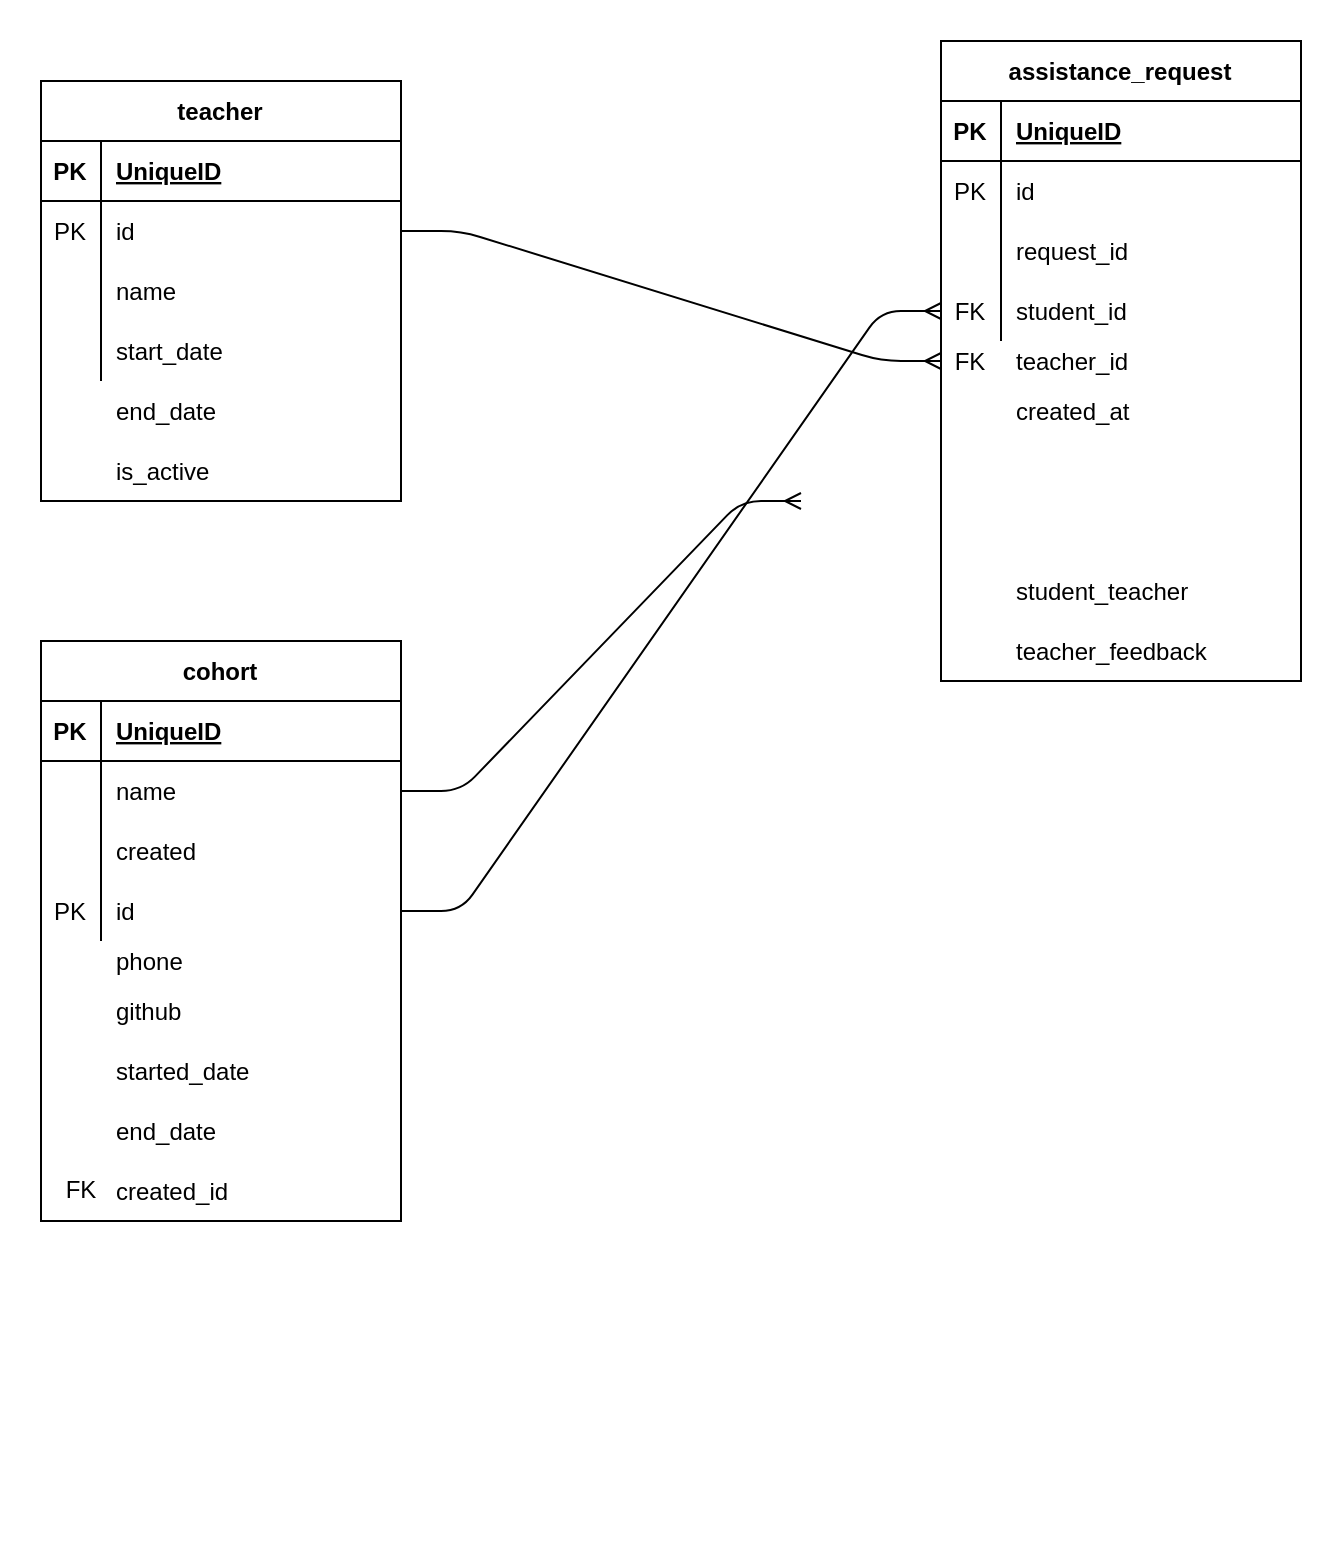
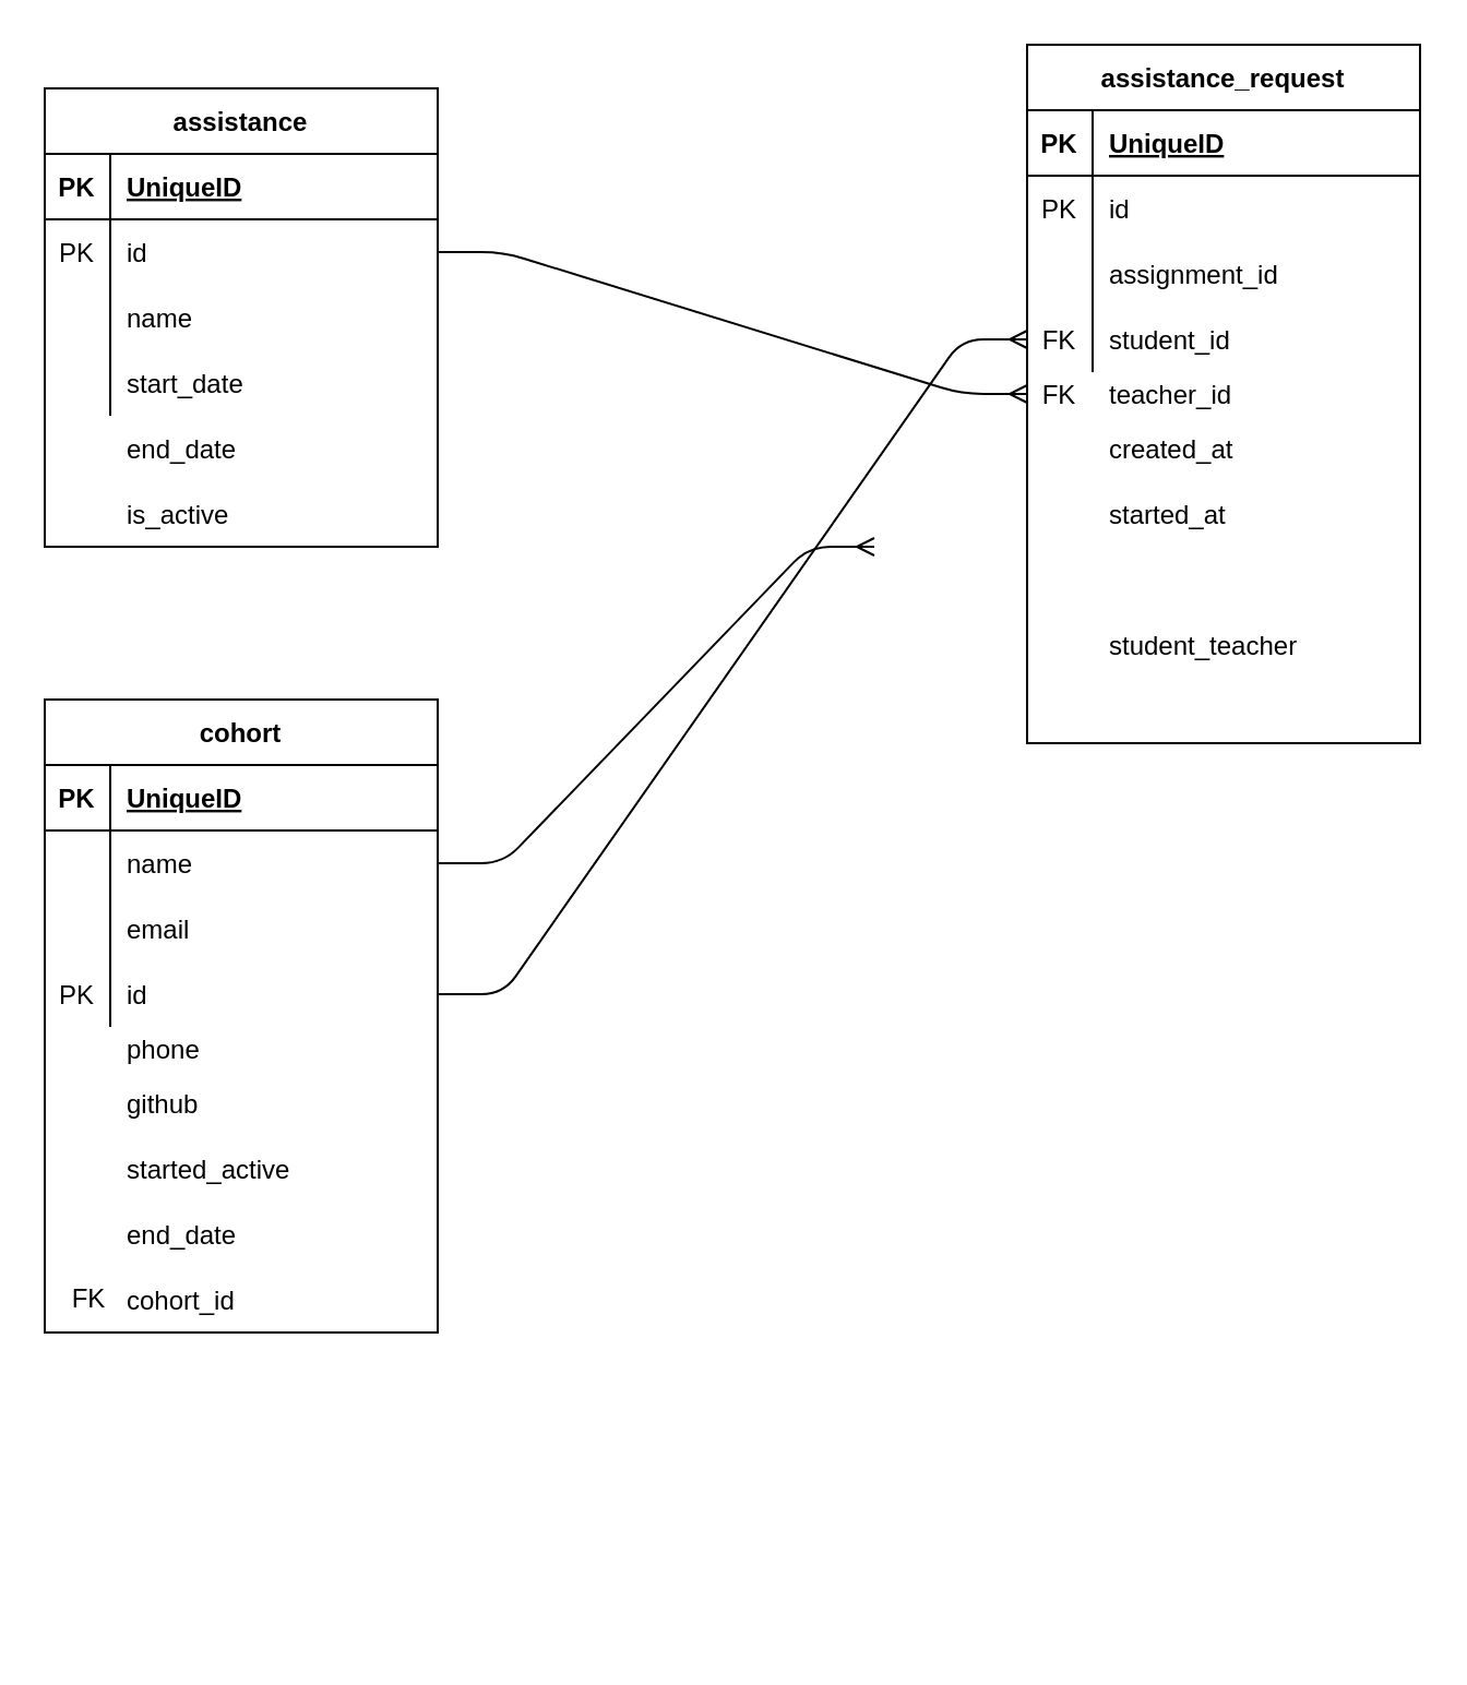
  <mxCell id="0" />
  <mxCell id="1" parent="0" />
  <mxCell id="2" value="" style="group" vertex="1" connectable="0" parent="1"><mxGeometry x="20" y="40" width="180" height="210" as="geometry" /></mxCell>
  <mxCell id="3" value="is_active" style="shape=partialRectangle;connectable=0;fillColor=none;top=0;left=0;bottom=0;right=0;align=left;spacingLeft=6;overflow=hidden;" vertex="1" parent="2"><mxGeometry x="30" y="180" width="150" height="30" as="geometry" /></mxCell>
  <mxCell id="4" value="" style="group" vertex="1" connectable="0" parent="2"><mxGeometry width="180" height="210" as="geometry" /></mxCell>
- <mxCell id="5" value="teacher" style="shape=table;startSize=30;container=1;collapsible=1;childLayout=tableLayout;fixedRows=1;rowLines=0;fontStyle=1;align=center;resizeLast=1;" vertex="1" parent="4"><mxGeometry width="180" height="210" as="geometry" /></mxCell>
+ <mxCell id="5" value="assistance" style="shape=table;startSize=30;container=1;collapsible=1;childLayout=tableLayout;fixedRows=1;rowLines=0;fontStyle=1;align=center;resizeLast=1;" vertex="1" parent="4"><mxGeometry width="180" height="210" as="geometry" /></mxCell>
  <mxCell id="6" value="" style="shape=partialRectangle;collapsible=0;dropTarget=0;pointerEvents=0;fillColor=none;top=0;left=0;bottom=1;right=0;points=[[0,0.5],[1,0.5]];portConstraint=eastwest;" vertex="1" parent="5"><mxGeometry y="30" width="180" height="30" as="geometry" /></mxCell>
  <mxCell id="7" value="PK" style="shape=partialRectangle;connectable=0;fillColor=none;top=0;left=0;bottom=0;right=0;fontStyle=1;overflow=hidden;" vertex="1" parent="6"><mxGeometry width="30" height="30" as="geometry" /></mxCell>
  <mxCell id="8" value="UniqueID" style="shape=partialRectangle;connectable=0;fillColor=none;top=0;left=0;bottom=0;right=0;align=left;spacingLeft=6;fontStyle=5;overflow=hidden;" vertex="1" parent="6"><mxGeometry x="30" width="150" height="30" as="geometry" /></mxCell>
  <mxCell id="9" value="" style="shape=partialRectangle;collapsible=0;dropTarget=0;pointerEvents=0;fillColor=none;top=0;left=0;bottom=0;right=0;points=[[0,0.5],[1,0.5]];portConstraint=eastwest;" vertex="1" parent="5"><mxGeometry y="60" width="180" height="30" as="geometry" /></mxCell>
  <mxCell id="10" value="PK" style="shape=partialRectangle;connectable=0;fillColor=none;top=0;left=0;bottom=0;right=0;editable=1;overflow=hidden;" vertex="1" parent="9"><mxGeometry width="30" height="30" as="geometry" /></mxCell>
  <mxCell id="11" value="id" style="shape=partialRectangle;connectable=0;fillColor=none;top=0;left=0;bottom=0;right=0;align=left;spacingLeft=6;overflow=hidden;" vertex="1" parent="9"><mxGeometry x="30" width="150" height="30" as="geometry" /></mxCell>
  <mxCell id="12" value="" style="shape=partialRectangle;collapsible=0;dropTarget=0;pointerEvents=0;fillColor=none;top=0;left=0;bottom=0;right=0;points=[[0,0.5],[1,0.5]];portConstraint=eastwest;" vertex="1" parent="5"><mxGeometry y="90" width="180" height="30" as="geometry" /></mxCell>
  <mxCell id="13" value="" style="shape=partialRectangle;connectable=0;fillColor=none;top=0;left=0;bottom=0;right=0;editable=1;overflow=hidden;" vertex="1" parent="12"><mxGeometry width="30" height="30" as="geometry" /></mxCell>
  <mxCell id="14" value="name" style="shape=partialRectangle;connectable=0;fillColor=none;top=0;left=0;bottom=0;right=0;align=left;spacingLeft=6;overflow=hidden;" vertex="1" parent="12"><mxGeometry x="30" width="150" height="30" as="geometry" /></mxCell>
  <mxCell id="15" value="" style="shape=partialRectangle;collapsible=0;dropTarget=0;pointerEvents=0;fillColor=none;top=0;left=0;bottom=0;right=0;points=[[0,0.5],[1,0.5]];portConstraint=eastwest;" vertex="1" parent="5"><mxGeometry y="120" width="180" height="30" as="geometry" /></mxCell>
  <mxCell id="16" value="" style="shape=partialRectangle;connectable=0;fillColor=none;top=0;left=0;bottom=0;right=0;editable=1;overflow=hidden;" vertex="1" parent="15"><mxGeometry width="30" height="30" as="geometry" /></mxCell>
  <mxCell id="17" value="start_date" style="shape=partialRectangle;connectable=0;fillColor=none;top=0;left=0;bottom=0;right=0;align=left;spacingLeft=6;overflow=hidden;" vertex="1" parent="15"><mxGeometry x="30" width="150" height="30" as="geometry" /></mxCell>
  <mxCell id="18" value="end_date" style="shape=partialRectangle;connectable=0;fillColor=none;top=0;left=0;bottom=0;right=0;align=left;spacingLeft=6;overflow=hidden;" vertex="1" parent="4"><mxGeometry x="30" y="150" width="150" height="30" as="geometry" /></mxCell>
  <mxCell id="19" value="" style="group" vertex="1" connectable="0" parent="1"><mxGeometry x="470" y="20" width="180" height="430" as="geometry" /></mxCell>
  <mxCell id="20" value="" style="group" vertex="1" connectable="0" parent="19"><mxGeometry width="180" height="430.0" as="geometry" /></mxCell>
  <mxCell id="21" value="" style="group" vertex="1" connectable="0" parent="20"><mxGeometry width="180" height="320" as="geometry" /></mxCell>
  <mxCell id="22" value="" style="shape=partialRectangle;connectable=0;fillColor=none;top=0;left=0;bottom=0;right=0;align=left;spacingLeft=6;overflow=hidden;" vertex="1" parent="21"><mxGeometry x="30" y="150" width="150" height="20" as="geometry" /></mxCell>
  <mxCell id="23" value="" style="group" vertex="1" connectable="0" parent="21"><mxGeometry width="180" height="320" as="geometry" /></mxCell>
  <mxCell id="24" value="assistance_request" style="shape=table;startSize=30;container=1;collapsible=1;childLayout=tableLayout;fixedRows=1;rowLines=0;fontStyle=1;align=center;resizeLast=1;" vertex="1" parent="23"><mxGeometry width="180" height="320" as="geometry" /></mxCell>
  <mxCell id="25" value="" style="shape=partialRectangle;collapsible=0;dropTarget=0;pointerEvents=0;fillColor=none;top=0;left=0;bottom=1;right=0;points=[[0,0.5],[1,0.5]];portConstraint=eastwest;" vertex="1" parent="24"><mxGeometry y="30" width="180" height="30" as="geometry" /></mxCell>
  <mxCell id="26" value="PK" style="shape=partialRectangle;connectable=0;fillColor=none;top=0;left=0;bottom=0;right=0;fontStyle=1;overflow=hidden;" vertex="1" parent="25"><mxGeometry width="30" height="30" as="geometry" /></mxCell>
  <mxCell id="27" value="UniqueID" style="shape=partialRectangle;connectable=0;fillColor=none;top=0;left=0;bottom=0;right=0;align=left;spacingLeft=6;fontStyle=5;overflow=hidden;" vertex="1" parent="25"><mxGeometry x="30" width="150" height="30" as="geometry" /></mxCell>
  <mxCell id="28" value="" style="shape=partialRectangle;collapsible=0;dropTarget=0;pointerEvents=0;fillColor=none;top=0;left=0;bottom=0;right=0;points=[[0,0.5],[1,0.5]];portConstraint=eastwest;" vertex="1" parent="24"><mxGeometry y="60" width="180" height="30" as="geometry" /></mxCell>
  <mxCell id="29" value="PK" style="shape=partialRectangle;connectable=0;fillColor=none;top=0;left=0;bottom=0;right=0;editable=1;overflow=hidden;" vertex="1" parent="28"><mxGeometry width="30" height="30" as="geometry" /></mxCell>
  <mxCell id="30" value="id" style="shape=partialRectangle;connectable=0;fillColor=none;top=0;left=0;bottom=0;right=0;align=left;spacingLeft=6;overflow=hidden;" vertex="1" parent="28"><mxGeometry x="30" width="150" height="30" as="geometry" /></mxCell>
  <mxCell id="31" value="" style="shape=partialRectangle;collapsible=0;dropTarget=0;pointerEvents=0;fillColor=none;top=0;left=0;bottom=0;right=0;points=[[0,0.5],[1,0.5]];portConstraint=eastwest;" vertex="1" parent="24"><mxGeometry y="90" width="180" height="30" as="geometry" /></mxCell>
  <mxCell id="32" value="" style="shape=partialRectangle;connectable=0;fillColor=none;top=0;left=0;bottom=0;right=0;editable=1;overflow=hidden;" vertex="1" parent="31"><mxGeometry width="30" height="30" as="geometry" /></mxCell>
- <mxCell id="33" value="request_id" style="shape=partialRectangle;connectable=0;fillColor=none;top=0;left=0;bottom=0;right=0;align=left;spacingLeft=6;overflow=hidden;" vertex="1" parent="31"><mxGeometry x="30" width="150" height="30" as="geometry" /></mxCell>
+ <mxCell id="33" value="assignment_id" style="shape=partialRectangle;connectable=0;fillColor=none;top=0;left=0;bottom=0;right=0;align=left;spacingLeft=6;overflow=hidden;" vertex="1" parent="31"><mxGeometry x="30" width="150" height="30" as="geometry" /></mxCell>
  <mxCell id="34" value="" style="shape=partialRectangle;collapsible=0;dropTarget=0;pointerEvents=0;fillColor=none;top=0;left=0;bottom=0;right=0;points=[[0,0.5],[1,0.5]];portConstraint=eastwest;" vertex="1" parent="24"><mxGeometry y="120" width="180" height="30" as="geometry" /></mxCell>
  <mxCell id="35" value="FK" style="shape=partialRectangle;connectable=0;fillColor=none;top=0;left=0;bottom=0;right=0;editable=1;overflow=hidden;" vertex="1" parent="34"><mxGeometry width="30" height="30" as="geometry" /></mxCell>
  <mxCell id="36" value="student_id" style="shape=partialRectangle;connectable=0;fillColor=none;top=0;left=0;bottom=0;right=0;align=left;spacingLeft=6;overflow=hidden;" vertex="1" parent="34"><mxGeometry x="30" width="150" height="30" as="geometry" /></mxCell>
  <mxCell id="37" value="created_at" style="shape=partialRectangle;connectable=0;fillColor=none;top=0;left=0;bottom=0;right=0;align=left;spacingLeft=6;overflow=hidden;" vertex="1" parent="23"><mxGeometry x="30" y="170" width="150" height="30" as="geometry" /></mxCell>
+ <mxCell id="38" value="started_at" style="shape=partialRectangle;connectable=0;fillColor=none;top=0;left=0;bottom=0;right=0;align=left;spacingLeft=6;overflow=hidden;" vertex="1" parent="23"><mxGeometry x="30" y="200" width="150" height="30" as="geometry" /></mxCell>
  <mxCell id="39" value="student_teacher" style="shape=partialRectangle;connectable=0;fillColor=none;top=0;left=0;bottom=0;right=0;align=left;spacingLeft=6;overflow=hidden;" vertex="1" parent="23"><mxGeometry x="30" y="260" width="150" height="30" as="geometry" /></mxCell>
- <mxCell id="40" value="teacher_feedback" style="shape=partialRectangle;connectable=0;fillColor=none;top=0;left=0;bottom=0;right=0;align=left;spacingLeft=6;overflow=hidden;" vertex="1" parent="23"><mxGeometry x="30" y="290" width="150" height="30" as="geometry" /></mxCell>
  <mxCell id="41" value="" style="shape=table;startSize=0;container=1;collapsible=1;childLayout=tableLayout;fixedRows=1;rowLines=0;fontStyle=0;align=center;resizeLast=1;strokeColor=none;fillColor=none;" vertex="1" parent="21"><mxGeometry y="145" width="180" height="30" as="geometry" /></mxCell>
  <mxCell id="42" value="" style="shape=partialRectangle;collapsible=0;dropTarget=0;pointerEvents=0;fillColor=none;top=0;left=0;bottom=0;right=0;points=[[0,0.5],[1,0.5]];portConstraint=eastwest;" vertex="1" parent="41"><mxGeometry width="180" height="30" as="geometry" /></mxCell>
  <mxCell id="43" value="FK" style="shape=partialRectangle;connectable=0;fillColor=none;top=0;left=0;bottom=0;right=0;fontStyle=0;overflow=hidden;" vertex="1" parent="42"><mxGeometry width="30" height="30" as="geometry" /></mxCell>
  <mxCell id="44" value="teacher_id" style="shape=partialRectangle;connectable=0;fillColor=none;top=0;left=0;bottom=0;right=0;align=left;spacingLeft=6;fontStyle=0;overflow=hidden;" vertex="1" parent="42"><mxGeometry x="30" width="150" height="30" as="geometry" /></mxCell>
  <mxCell id="45" value="" style="edgeStyle=entityRelationEdgeStyle;fontSize=12;html=1;endArrow=ERmany;exitX=1;exitY=0.5;exitDx=0;exitDy=0;entryX=0;entryY=0.5;entryDx=0;entryDy=0;" edge="1" parent="1" source="9" target="24"><mxGeometry width="100" height="100" relative="1" as="geometry"><mxPoint x="270" y="270" as="sourcePoint" /><mxPoint x="370" y="170" as="targetPoint" /></mxGeometry></mxCell>
  <mxCell id="46" value="" style="group" vertex="1" connectable="0" parent="1"><mxGeometry x="20" y="320" width="180" height="430" as="geometry" /></mxCell>
  <mxCell id="47" value="" style="group" vertex="1" connectable="0" parent="46"><mxGeometry width="180" height="430.0" as="geometry" /></mxCell>
  <mxCell id="48" value="" style="group" vertex="1" connectable="0" parent="47"><mxGeometry width="180" height="320" as="geometry" /></mxCell>
  <mxCell id="49" value="phone" style="shape=partialRectangle;connectable=0;fillColor=none;top=0;left=0;bottom=0;right=0;align=left;spacingLeft=6;overflow=hidden;" vertex="1" parent="48"><mxGeometry x="30" y="150" width="150" height="20" as="geometry" /></mxCell>
  <mxCell id="50" value="" style="group" vertex="1" connectable="0" parent="48"><mxGeometry width="180" height="320" as="geometry" /></mxCell>
  <mxCell id="51" value="cohort" style="shape=table;startSize=30;container=1;collapsible=1;childLayout=tableLayout;fixedRows=1;rowLines=0;fontStyle=1;align=center;resizeLast=1;" vertex="1" parent="50"><mxGeometry width="180" height="290" as="geometry" /></mxCell>
  <mxCell id="52" value="" style="shape=partialRectangle;collapsible=0;dropTarget=0;pointerEvents=0;fillColor=none;top=0;left=0;bottom=1;right=0;points=[[0,0.5],[1,0.5]];portConstraint=eastwest;" vertex="1" parent="51"><mxGeometry y="30" width="180" height="30" as="geometry" /></mxCell>
  <mxCell id="53" value="PK" style="shape=partialRectangle;connectable=0;fillColor=none;top=0;left=0;bottom=0;right=0;fontStyle=1;overflow=hidden;" vertex="1" parent="52"><mxGeometry width="30" height="30" as="geometry" /></mxCell>
  <mxCell id="54" value="UniqueID" style="shape=partialRectangle;connectable=0;fillColor=none;top=0;left=0;bottom=0;right=0;align=left;spacingLeft=6;fontStyle=5;overflow=hidden;" vertex="1" parent="52"><mxGeometry x="30" width="150" height="30" as="geometry" /></mxCell>
  <mxCell id="55" value="" style="shape=partialRectangle;collapsible=0;dropTarget=0;pointerEvents=0;fillColor=none;top=0;left=0;bottom=0;right=0;points=[[0,0.5],[1,0.5]];portConstraint=eastwest;" vertex="1" parent="51"><mxGeometry y="60" width="180" height="30" as="geometry" /></mxCell>
  <mxCell id="56" value="" style="shape=partialRectangle;connectable=0;fillColor=none;top=0;left=0;bottom=0;right=0;editable=1;overflow=hidden;" vertex="1" parent="55"><mxGeometry width="30" height="30" as="geometry" /></mxCell>
  <mxCell id="57" value="name" style="shape=partialRectangle;connectable=0;fillColor=none;top=0;left=0;bottom=0;right=0;align=left;spacingLeft=6;overflow=hidden;" vertex="1" parent="55"><mxGeometry x="30" width="150" height="30" as="geometry" /></mxCell>
  <mxCell id="58" value="" style="shape=partialRectangle;collapsible=0;dropTarget=0;pointerEvents=0;fillColor=none;top=0;left=0;bottom=0;right=0;points=[[0,0.5],[1,0.5]];portConstraint=eastwest;" vertex="1" parent="51"><mxGeometry y="90" width="180" height="30" as="geometry" /></mxCell>
  <mxCell id="59" value="" style="shape=partialRectangle;connectable=0;fillColor=none;top=0;left=0;bottom=0;right=0;editable=1;overflow=hidden;" vertex="1" parent="58"><mxGeometry width="30" height="30" as="geometry" /></mxCell>
- <mxCell id="60" value="created" style="shape=partialRectangle;connectable=0;fillColor=none;top=0;left=0;bottom=0;right=0;align=left;spacingLeft=6;overflow=hidden;" vertex="1" parent="58"><mxGeometry x="30" width="150" height="30" as="geometry" /></mxCell>
+ <mxCell id="60" value="email" style="shape=partialRectangle;connectable=0;fillColor=none;top=0;left=0;bottom=0;right=0;align=left;spacingLeft=6;overflow=hidden;" vertex="1" parent="58"><mxGeometry x="30" width="150" height="30" as="geometry" /></mxCell>
  <mxCell id="61" value="" style="shape=partialRectangle;collapsible=0;dropTarget=0;pointerEvents=0;fillColor=none;top=0;left=0;bottom=0;right=0;points=[[0,0.5],[1,0.5]];portConstraint=eastwest;" vertex="1" parent="51"><mxGeometry y="120" width="180" height="30" as="geometry" /></mxCell>
  <mxCell id="62" value="PK" style="shape=partialRectangle;connectable=0;fillColor=none;top=0;left=0;bottom=0;right=0;fontStyle=0;overflow=hidden;" vertex="1" parent="61"><mxGeometry width="30" height="30" as="geometry" /></mxCell>
  <mxCell id="63" value="id" style="shape=partialRectangle;connectable=0;fillColor=none;top=0;left=0;bottom=0;right=0;align=left;spacingLeft=6;fontStyle=0;overflow=hidden;" vertex="1" parent="61"><mxGeometry x="30" width="150" height="30" as="geometry" /></mxCell>
  <mxCell id="64" value="github" style="shape=partialRectangle;connectable=0;fillColor=none;top=0;left=0;bottom=0;right=0;align=left;spacingLeft=6;overflow=hidden;" vertex="1" parent="50"><mxGeometry x="30" y="170" width="150" height="30" as="geometry" /></mxCell>
- <mxCell id="65" value="started_date" style="shape=partialRectangle;connectable=0;fillColor=none;top=0;left=0;bottom=0;right=0;align=left;spacingLeft=6;overflow=hidden;" vertex="1" parent="50"><mxGeometry x="30" y="200" width="150" height="30" as="geometry" /></mxCell>
+ <mxCell id="65" value="started_active" style="shape=partialRectangle;connectable=0;fillColor=none;top=0;left=0;bottom=0;right=0;align=left;spacingLeft=6;overflow=hidden;" vertex="1" parent="50"><mxGeometry x="30" y="200" width="150" height="30" as="geometry" /></mxCell>
  <mxCell id="66" value="end_date" style="shape=partialRectangle;connectable=0;fillColor=none;top=0;left=0;bottom=0;right=0;align=left;spacingLeft=6;overflow=hidden;" vertex="1" parent="50"><mxGeometry x="30" y="230" width="150" height="30" as="geometry" /></mxCell>
- <mxCell id="67" value="created_id" style="shape=partialRectangle;connectable=0;fillColor=none;top=0;left=0;bottom=0;right=0;align=left;spacingLeft=6;overflow=hidden;" vertex="1" parent="50"><mxGeometry x="30" y="260" width="150" height="30" as="geometry" /></mxCell>
+ <mxCell id="67" value="cohort_id" style="shape=partialRectangle;connectable=0;fillColor=none;top=0;left=0;bottom=0;right=0;align=left;spacingLeft=6;overflow=hidden;" vertex="1" parent="50"><mxGeometry x="30" y="260" width="150" height="30" as="geometry" /></mxCell>
  <mxCell id="68" value="FK" style="text;html=1;align=center;verticalAlign=middle;resizable=0;points=[];autosize=1;strokeColor=none;fillColor=none;" vertex="1" parent="50"><mxGeometry x="5" y="265" width="30" height="20" as="geometry" /></mxCell>
  <mxCell id="69" value="" style="edgeStyle=entityRelationEdgeStyle;fontSize=12;html=1;endArrow=ERmany;exitX=1;exitY=0.5;exitDx=0;exitDy=0;" edge="1" parent="1"><mxGeometry width="100" height="100" relative="1" as="geometry"><mxPoint x="200" y="395" as="sourcePoint" /><mxPoint x="400" y="250" as="targetPoint" /></mxGeometry></mxCell>
  <mxCell id="70" value="" style="edgeStyle=entityRelationEdgeStyle;fontSize=12;html=1;endArrow=ERmany;entryX=0;entryY=0.5;entryDx=0;entryDy=0;" edge="1" parent="1" source="61" target="34"><mxGeometry width="100" height="100" relative="1" as="geometry"><mxPoint x="300" y="350" as="sourcePoint" /><mxPoint x="400" y="250" as="targetPoint" /></mxGeometry></mxCell>
